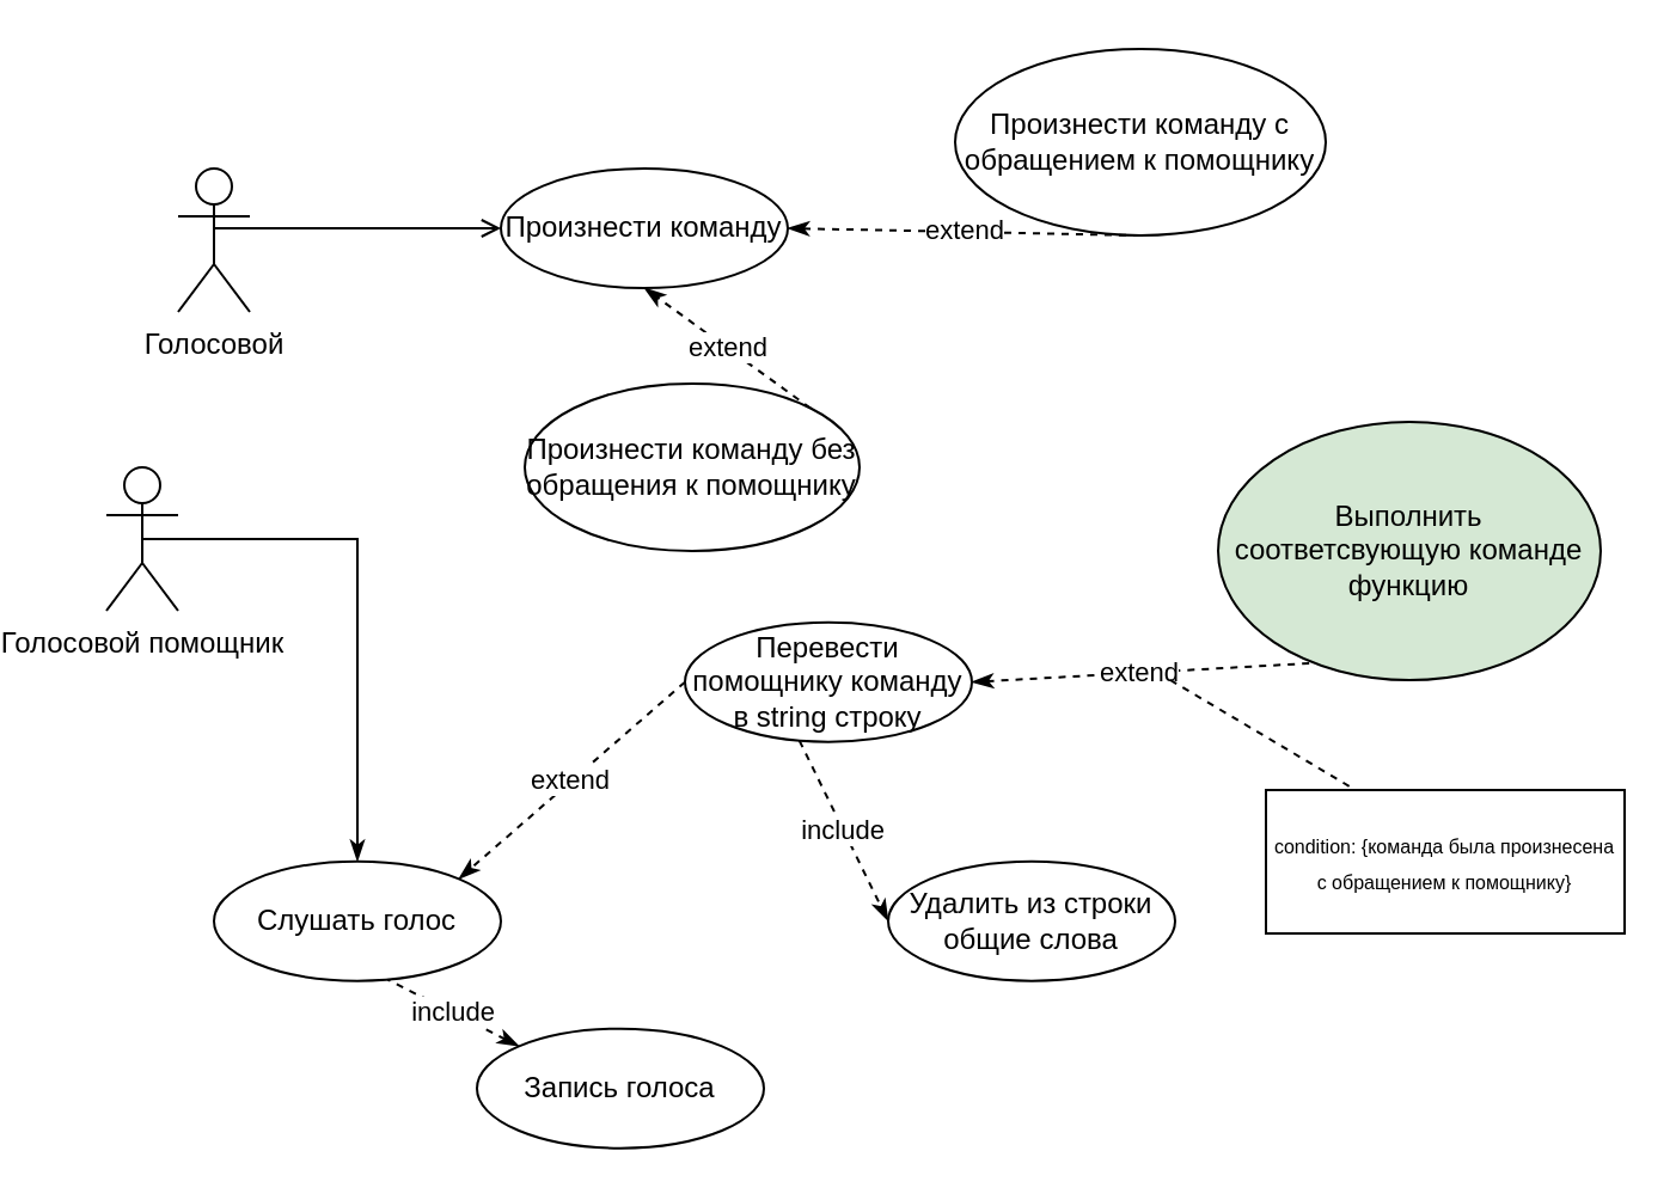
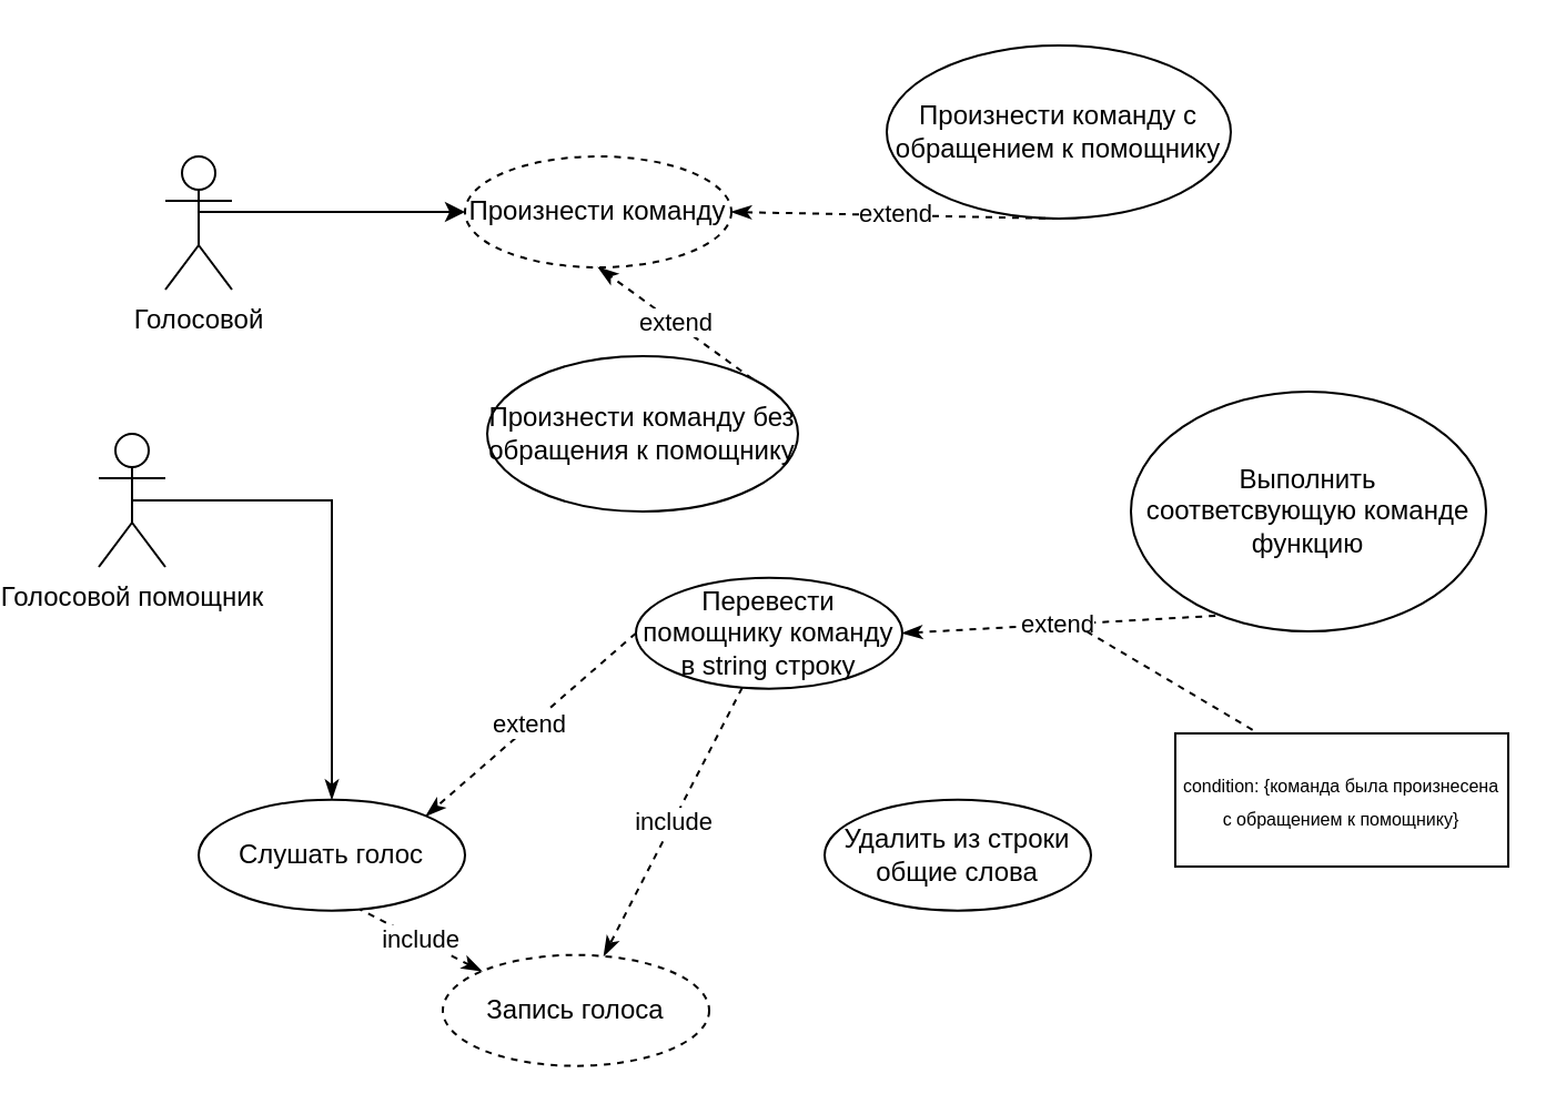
  <mxCell id="0" />
  <mxCell id="1" parent="0" />
- <mxCell id="2" style="edgeStyle=orthogonalEdgeStyle;rounded=0;orthogonalLoop=1;jettySize=auto;html=1;exitX=0.5;exitY=0.5;exitDx=0;exitDy=0;exitPerimeter=0;entryX=0;entryY=0.5;entryDx=0;entryDy=0;endArrow=open;" parent="1" source="3" target="4" edge="1"><mxGeometry relative="1" as="geometry"><Array as="points"><mxPoint x="65" y="95" /></Array></mxGeometry></mxCell>
+ <mxCell id="2" style="edgeStyle=orthogonalEdgeStyle;rounded=0;orthogonalLoop=1;jettySize=auto;html=1;exitX=0.5;exitY=0.5;exitDx=0;exitDy=0;exitPerimeter=0;entryX=0;entryY=0.5;entryDx=0;entryDy=0;" parent="1" source="3" target="4" edge="1"><mxGeometry relative="1" as="geometry"><Array as="points"><mxPoint x="65" y="95" /></Array></mxGeometry></mxCell>
  <mxCell id="3" value="Голосовой&lt;br&gt;" style="shape=umlActor;verticalLabelPosition=bottom;labelBackgroundColor=#ffffff;verticalAlign=top;html=1;outlineConnect=0;" parent="1" vertex="1"><mxGeometry x="50" y="70" width="30" height="60" as="geometry" /></mxCell>
- <mxCell id="4" value="Произнести команду" style="ellipse;whiteSpace=wrap;html=1;" parent="1" vertex="1"><mxGeometry x="185" y="70" width="120" height="50" as="geometry" /></mxCell>
+ <mxCell id="4" value="Произнести команду" style="ellipse;whiteSpace=wrap;html=1;dashed=1;" parent="1" vertex="1"><mxGeometry x="185" y="70" width="120" height="50" as="geometry" /></mxCell>
  <mxCell id="5" value="Произнести команду без обращения к помощнику" style="ellipse;whiteSpace=wrap;html=1;" parent="1" vertex="1"><mxGeometry x="195" y="160" width="140" height="70" as="geometry" /></mxCell>
  <mxCell id="6" value="Произнести команду с обращением к помощнику&lt;br&gt;" style="ellipse;whiteSpace=wrap;html=1;" parent="1" vertex="1"><mxGeometry x="375" y="20" width="155" height="78" as="geometry" /></mxCell>
  <mxCell id="7" value="Перевести помощнику команду в string строку" style="ellipse;whiteSpace=wrap;html=1;" parent="1" vertex="1"><mxGeometry x="262" y="259.833" width="120" height="50" as="geometry" /></mxCell>
  <mxCell id="8" value="Удалить из строки общие слова" style="ellipse;whiteSpace=wrap;html=1;" parent="1" vertex="1"><mxGeometry x="347" y="359.833" width="120" height="50" as="geometry" /></mxCell>
- <mxCell id="9" value="Выполнить соответсвующую команде функцию" style="ellipse;whiteSpace=wrap;html=1;fillColor=#d5e8d4;" parent="1" vertex="1"><mxGeometry x="485" y="176" width="160" height="108" as="geometry" /></mxCell>
+ <mxCell id="9" value="Выполнить соответсвующую команде функцию" style="ellipse;whiteSpace=wrap;html=1;" parent="1" vertex="1"><mxGeometry x="485" y="176" width="160" height="108" as="geometry" /></mxCell>
  <mxCell id="10" style="edgeStyle=orthogonalEdgeStyle;rounded=0;orthogonalLoop=1;jettySize=auto;html=1;exitX=0.5;exitY=0.5;exitDx=0;exitDy=0;exitPerimeter=0;entryX=0.5;entryY=0;entryDx=0;entryDy=0;endArrow=classicThin;endFill=1;" parent="1" source="11" target="12" edge="1"><mxGeometry relative="1" as="geometry" /></mxCell>
  <mxCell id="11" value="Голосовой помощник&lt;br&gt;" style="shape=umlActor;verticalLabelPosition=bottom;labelBackgroundColor=#ffffff;verticalAlign=top;html=1;outlineConnect=0;" parent="1" vertex="1"><mxGeometry x="20" y="195" width="30" height="60" as="geometry" /></mxCell>
  <mxCell id="12" value="Слушать голос" style="ellipse;whiteSpace=wrap;html=1;" parent="1" vertex="1"><mxGeometry x="65" y="359.833" width="120" height="50" as="geometry" /></mxCell>
  <mxCell id="13" value="extend" style="endArrow=classicThin;dashed=1;html=1;endFill=1;entryX=1;entryY=0.5;entryDx=0;entryDy=0;exitX=0.238;exitY=0.935;exitDx=0;exitDy=0;exitPerimeter=0;" parent="1" source="9" target="7" edge="1"><mxGeometry width="50" height="50" relative="1" as="geometry"><mxPoint x="455" y="280" as="sourcePoint" /><mxPoint x="360" y="242.5" as="targetPoint" /></mxGeometry></mxCell>
- <mxCell id="14" value="include" style="endArrow=classicThin;dashed=1;html=1;endFill=1;entryX=0;entryY=0.5;entryDx=0;entryDy=0;exitX=0.399;exitY=0.991;exitDx=0;exitDy=0;exitPerimeter=0;" parent="1" source="7" target="8" edge="1"><mxGeometry width="50" height="50" relative="1" as="geometry"><mxPoint x="297" y="310" as="sourcePoint" /><mxPoint x="207" y="260" as="targetPoint" /></mxGeometry></mxCell>
+ <mxCell id="14" value="include" style="endArrow=classicThin;dashed=1;html=1;endFill=1;exitX=0.399;exitY=0.991;exitDx=0;exitDy=0;exitPerimeter=0;" parent="1" source="7" target="19" edge="1"><mxGeometry width="50" height="50" relative="1" as="geometry"><mxPoint x="297" y="310" as="sourcePoint" /><mxPoint x="207" y="260" as="targetPoint" /></mxGeometry></mxCell>
  <mxCell id="15" value="extend" style="endArrow=classicThin;dashed=1;html=1;endFill=1;entryX=1;entryY=0;entryDx=0;entryDy=0;exitX=0;exitY=0.5;exitDx=0;exitDy=0;" parent="1" source="7" target="12" edge="1"><mxGeometry width="50" height="50" relative="1" as="geometry"><mxPoint x="185" y="270" as="sourcePoint" /><mxPoint x="270" y="285" as="targetPoint" /></mxGeometry></mxCell>
  <mxCell id="16" value="" style="endArrow=none;dashed=1;html=1;" parent="1" target="17" edge="1"><mxGeometry width="50" height="50" relative="1" as="geometry"><mxPoint x="525" y="330" as="sourcePoint" /><mxPoint x="475" y="280" as="targetPoint" /></mxGeometry></mxCell>
  <mxCell id="17" value="&lt;font style=&quot;font-size: 8px&quot;&gt;condition: {команда была произнесена с обращением к помощнику}&lt;/font&gt;" style="rounded=0;whiteSpace=wrap;html=1;" parent="1" vertex="1"><mxGeometry x="505" y="330" width="150" height="60" as="geometry" /></mxCell>
  <mxCell id="18" value="" style="endArrow=none;dashed=1;html=1;entryX=0.25;entryY=0;entryDx=0;entryDy=0;" parent="1" target="17" edge="1"><mxGeometry width="50" height="50" relative="1" as="geometry"><mxPoint x="465" y="284" as="sourcePoint" /><mxPoint x="520" y="334" as="targetPoint" /></mxGeometry></mxCell>
- <mxCell id="19" value="Запись голоса" style="ellipse;whiteSpace=wrap;html=1;" parent="1" vertex="1"><mxGeometry x="175" y="429.833" width="120" height="50" as="geometry" /></mxCell>
+ <mxCell id="19" value="Запись голоса" style="ellipse;whiteSpace=wrap;html=1;dashed=1;" parent="1" vertex="1"><mxGeometry x="175" y="429.833" width="120" height="50" as="geometry" /></mxCell>
  <mxCell id="20" value="include" style="endArrow=none;dashed=1;html=1;entryX=0.606;entryY=0.99;entryDx=0;entryDy=0;entryPerimeter=0;exitX=0;exitY=0;exitDx=0;exitDy=0;endFill=0;startArrow=classicThin;startFill=1;" parent="1" source="19" target="12" edge="1"><mxGeometry width="50" height="50" relative="1" as="geometry"><mxPoint x="115" y="470" as="sourcePoint" /><mxPoint x="165" y="420" as="targetPoint" /></mxGeometry></mxCell>
  <mxCell id="21" value="extend" style="endArrow=classicThin;dashed=1;html=1;endFill=1;entryX=1;entryY=0.5;entryDx=0;entryDy=0;exitX=0.5;exitY=1;exitDx=0;exitDy=0;" edge="1" parent="1" source="6" target="4"><mxGeometry width="50" height="50" relative="1" as="geometry"><mxPoint x="360" y="93.673" as="sourcePoint" /><mxPoint x="265.426" y="175.996" as="targetPoint" /></mxGeometry></mxCell>
  <mxCell id="22" value="extend" style="endArrow=classicThin;dashed=1;html=1;endFill=1;entryX=0.5;entryY=1;entryDx=0;entryDy=0;exitX=1;exitY=0;exitDx=0;exitDy=0;" edge="1" parent="1" source="5" target="4"><mxGeometry width="50" height="50" relative="1" as="geometry"><mxPoint x="144.57" y="188.843" as="sourcePoint" /><mxPoint x="49.996" y="271.166" as="targetPoint" /></mxGeometry></mxCell>
